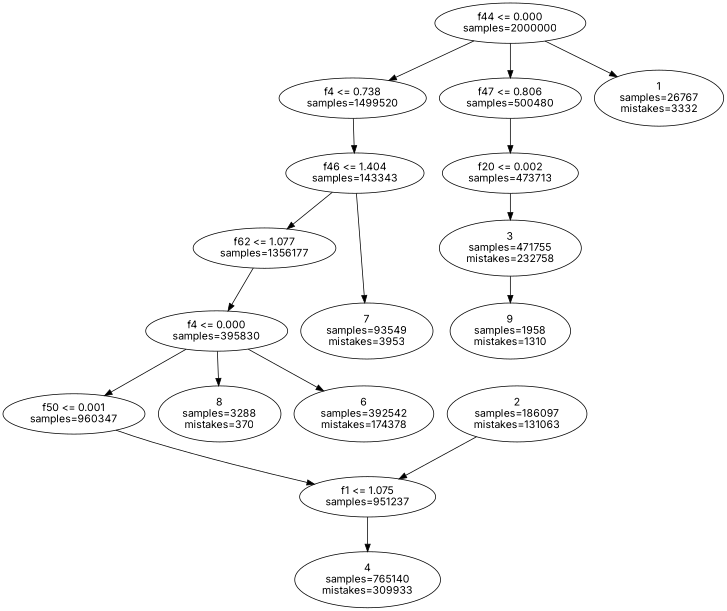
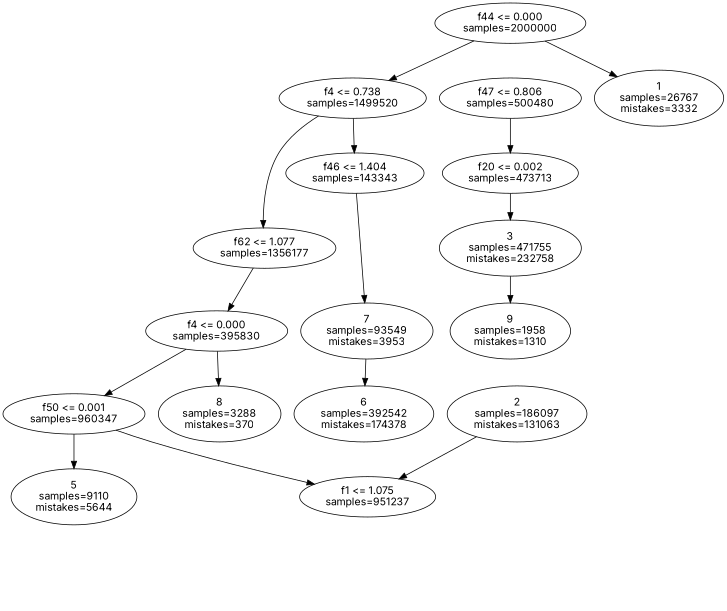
  digraph {
    fontname=Inter
    node [fontname=Inter]
    edge [fontname=Inter]
    n1 [label="f44 <= 0.000\nsamples=\2000000"]
    n2 [label="f4 <= 0.738\nsamples=\1499520"]
    n3 [label="f47 <= 0.806\nsamples=\500480"]
    n4 [label="1\nsamples=\26767\nmistakes=\3332"]
    n5 [label="f62 <= 1.077\nsamples=\1356177"]
    n6 [label="f46 <= 1.404\nsamples=\143343"]
    n7 [label="f20 <= 0.002\nsamples=\473713"]
    n8 [label="f4 <= 0.000\nsamples=\395830"]
    n9 [label="7\nsamples=\93549\nmistakes=\3953"]
    n10 [label="3\nsamples=\471755\nmistakes=\232758"]
    n11 [label="f50 <= 0.001\nsamples=\960347"]
    n12 [label="f1 <= 1.075\nsamples=\951237"]
+   n13 [label="5\nsamples=\9110\nmistakes=\5644"]
    n14 [label="6\nsamples=\392542\nmistakes=\174378"]
    n15 [label="8\nsamples=\3288\nmistakes=\370"]
    n16 [label="9\nsamples=\1958\nmistakes=\1310"]
-   n17 [label="4\nsamples=\765140\nmistakes=\309933"]
    n18 [label="2\nsamples=\186097\nmistakes=\131063"]
    n1 -> n2
-   n1 -> n3
    n1 -> n4
-   n6 -> n5
+   n2 -> n5
    n2 -> n6
    n3 -> n7
    n5 -> n8
    n6 -> n9
    n7 -> n10
    n8 -> n11
-   n8 -> n14
+   n9 -> n14
    n8 -> n15
    n10 -> n16
    n11 -> n12
-   n12 -> n17
+   n11 -> n13
    n18 -> n12
  }
